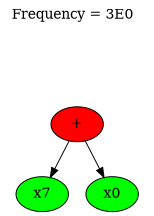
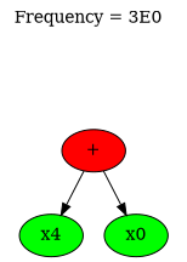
  strict digraph {
    label=<Frequency = 3E0  <br/> <br/> <br/>>
    labelloc=t
    node [fillcolor="#00ff00" style=filled]
    n1 [fillcolor="#ff0000" label="+"]
-   n2 [label=x7]
+   n2 [label=x4]
    n3 [label=x0]
    n1 -> n2
    n1 -> n3
  }
